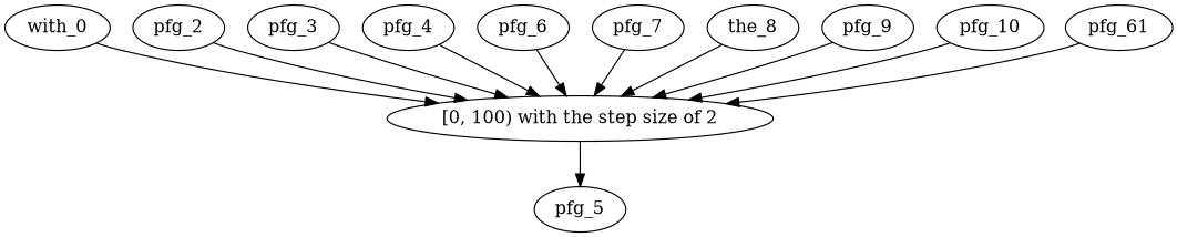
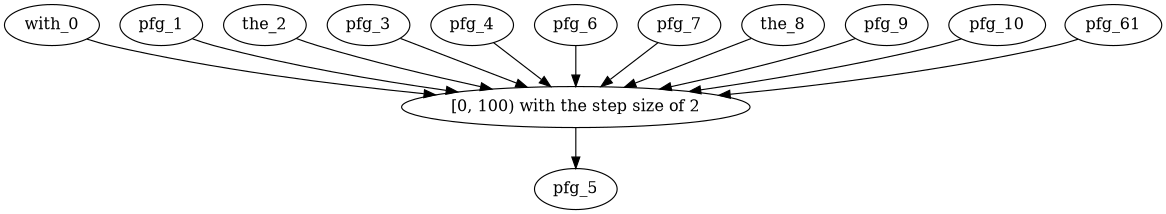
  digraph {
    n1 [label="[0, 100) with the step size of 2"]
    n2 [label=pfg_5]
    n3 [label=with_0]
-   n5 [label=pfg_2]
+   n4 [label=pfg_1]
+   n5 [label=the_2]
    n6 [label=pfg_3]
    n7 [label=pfg_4]
    n8 [label=pfg_6]
    n9 [label=pfg_7]
    n10 [label=the_8]
    n11 [label=pfg_9]
    n12 [label=pfg_10]
    n13 [label=pfg_61]
    n1 -> n2
    n3 -> n1
+   n4 -> n1
    n5 -> n1
    n6 -> n1
    n7 -> n1
    n8 -> n1
    n9 -> n1
    n10 -> n1
    n11 -> n1
    n12 -> n1
    n13 -> n1
  }
